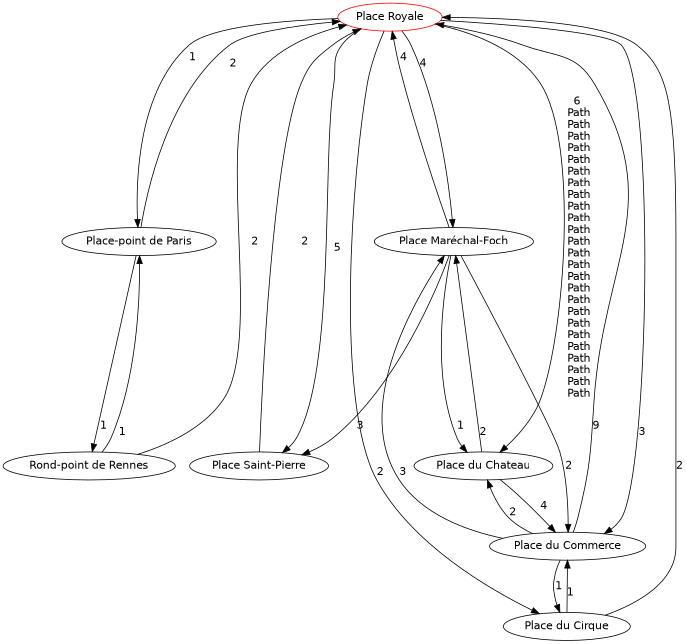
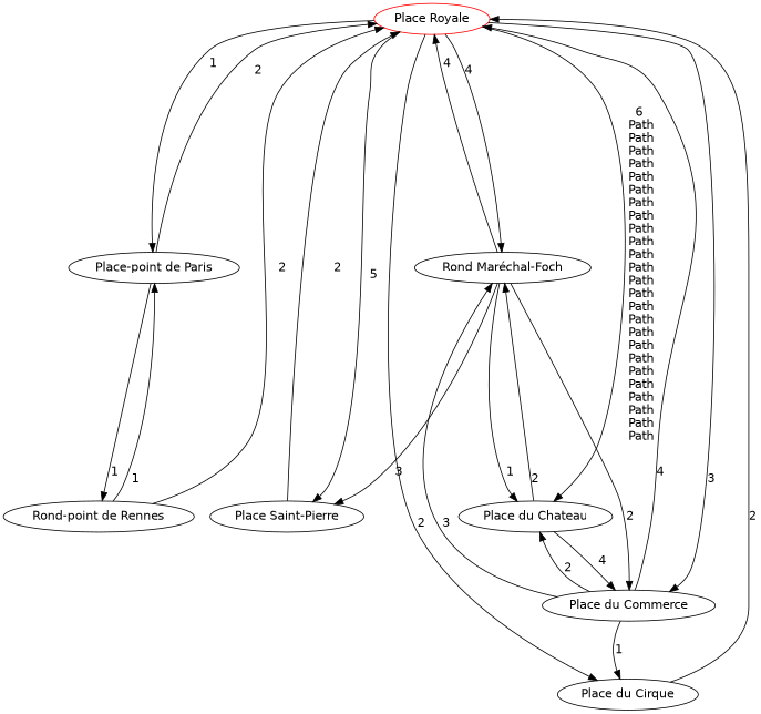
  digraph {
    fontname="DejaVu Sans"
    node [fontname="DejaVu Sans"]
    edge [fontname="DejaVu Sans"]
    n1 [color=red label="Place Royale"]
    n2 [label="Place-point de Paris"]
    n3 [label="Place Saint-Pierre"]
-   n4 [label="Place Maréchal-Foch"]
+   n4 [label="Rond Maréchal-Foch"]
    n5 [label="Place du Commerce"]
    n6 [label="Place du Cirque"]
    n7 [label="Place du Chateau"]
    n8 [label="Rond-point de Rennes"]
    n1 -> n2 [label=1]
    n1 -> n3 [label="\n5"]
    n1 -> n4 [label="\n4"]
    n1 -> n5 [label="\n3"]
    n1 -> n6 [label="\n2"]
    n1 -> n7 [label="\n6\n Path\n Path\n Path\n Path\n Path\n Path\n Path\n Path\n Path\n Path\n Path\n Path\n Path\n Path\n Path\n Path\n Path\n Path\n Path\n Path\n Path\n Path\n Path\n Path\n Path"]
    n2 -> n1 [label="\n2"]
    n2 -> n8 [label=1]
    n3 -> n1 [label=2]
    n4 -> n1 [label=4]
    n4 -> n3 [label=3]
    n4 -> n5 [label=2]
    n4 -> n7 [label=1]
-   n5 -> n1 [label=9]
+   n5 -> n1 [label=4]
    n5 -> n4 [label="\n3"]
    n5 -> n6 [label=1]
    n5 -> n7 [label="\n2"]
    n6 -> n1 [label=2]
-   n6 -> n5 [label="\n1"]
    n7 -> n4 [label="\n2"]
    n7 -> n5 [label=4]
    n8 -> n1 [label=2]
    n8 -> n2 [label="\n1"]
  }
